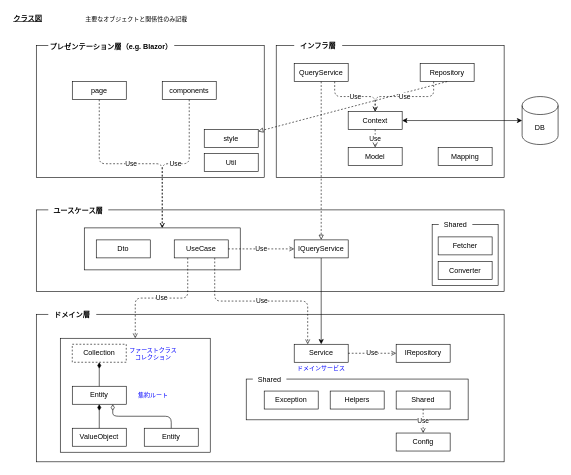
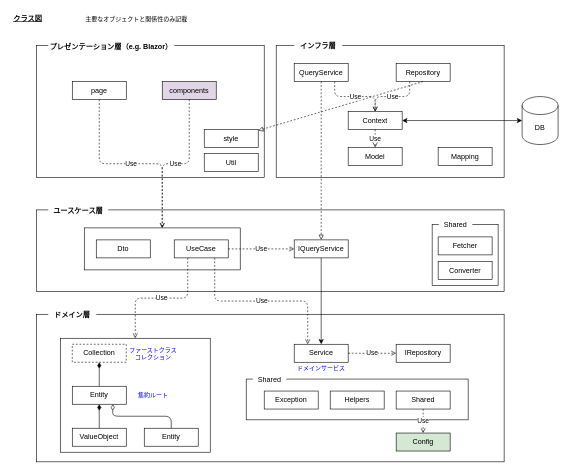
  <mxCell id="0" />
  <mxCell id="1" parent="0" />
  <mxCell id="2" value="" style="rounded=0;whiteSpace=wrap;html=1;" vertex="1" parent="1"><mxGeometry x="60" y="349" width="780" height="136" as="geometry" /></mxCell>
  <mxCell id="3" value="" style="rounded=0;whiteSpace=wrap;html=1;" vertex="1" parent="1"><mxGeometry x="720" y="373" width="110" height="102" as="geometry" /></mxCell>
  <mxCell id="4" value="" style="rounded=0;whiteSpace=wrap;html=1;" vertex="1" parent="1"><mxGeometry x="460" y="75" width="380" height="220" as="geometry" /></mxCell>
  <mxCell id="5" value="" style="rounded=0;whiteSpace=wrap;html=1;" vertex="1" parent="1"><mxGeometry x="60" y="75" width="380" height="220" as="geometry" /></mxCell>
  <mxCell id="6" value="" style="rounded=0;whiteSpace=wrap;html=1;" vertex="1" parent="1"><mxGeometry x="60" y="523" width="780" height="246" as="geometry" /></mxCell>
  <mxCell id="7" value="" style="rounded=0;whiteSpace=wrap;html=1;" vertex="1" parent="1"><mxGeometry x="410" y="631" width="370" height="68" as="geometry" /></mxCell>
  <mxCell id="8" value="" style="rounded=0;whiteSpace=wrap;html=1;" vertex="1" parent="1"><mxGeometry x="100" y="563" width="250" height="190" as="geometry" /></mxCell>
  <mxCell id="9" value="" style="rounded=0;whiteSpace=wrap;html=1;" vertex="1" parent="1"><mxGeometry x="140" y="379" width="260" height="70" as="geometry" /></mxCell>
  <mxCell id="10" value="&lt;u&gt;クラス図&lt;/u&gt;" style="text;html=1;strokeColor=none;fillColor=none;align=left;verticalAlign=middle;whiteSpace=wrap;rounded=0;fontStyle=1" vertex="1" parent="1"><mxGeometry x="20" y="20" width="190" height="20" as="geometry" /></mxCell>
  <mxCell id="11" value="page" style="rounded=0;whiteSpace=wrap;html=1;" vertex="1" parent="1"><mxGeometry x="120" y="135" width="90" height="30" as="geometry" /></mxCell>
  <mxCell id="12" value="プレゼンテーション層（e.g. Blazor）" style="text;html=1;strokeColor=none;fillColor=#FFFFFF;align=center;verticalAlign=middle;whiteSpace=wrap;rounded=0;fontStyle=1" vertex="1" parent="1"><mxGeometry x="80" y="62" width="210" height="30" as="geometry" /></mxCell>
- <mxCell id="13" value="components" style="rounded=0;whiteSpace=wrap;html=1;" vertex="1" parent="1"><mxGeometry x="270" y="135" width="90" height="30" as="geometry" /></mxCell>
+ <mxCell id="13" value="components" style="rounded=0;whiteSpace=wrap;html=1;fillColor=#e1d5e7;" vertex="1" parent="1"><mxGeometry x="270" y="135" width="90" height="30" as="geometry" /></mxCell>
  <mxCell id="14" value="ユースケース層" style="text;html=1;strokeColor=none;fillColor=#FFFFFF;align=center;verticalAlign=middle;whiteSpace=wrap;rounded=0;fontStyle=1" vertex="1" parent="1"><mxGeometry x="80" y="335" width="100" height="30" as="geometry" /></mxCell>
  <mxCell id="15" value="インフラ層" style="text;html=1;strokeColor=none;fillColor=#FFFFFF;align=center;verticalAlign=middle;whiteSpace=wrap;rounded=0;fontStyle=1" vertex="1" parent="1"><mxGeometry x="490" y="60" width="80" height="30" as="geometry" /></mxCell>
  <mxCell id="16" value="QueryService" style="rounded=0;whiteSpace=wrap;html=1;" vertex="1" parent="1"><mxGeometry x="490" y="105" width="90" height="30" as="geometry" /></mxCell>
  <mxCell id="17" value="ドメイン層" style="text;html=1;align=center;verticalAlign=middle;whiteSpace=wrap;rounded=0;fillColor=#FFFFFF;strokeColor=none;fontStyle=1" vertex="1" parent="1"><mxGeometry x="80" y="509" width="80" height="29" as="geometry" /></mxCell>
- <mxCell id="18" value="Repository" style="rounded=0;whiteSpace=wrap;html=1;" vertex="1" parent="1"><mxGeometry x="700" y="105" width="90" height="30" as="geometry" /></mxCell>
+ <mxCell id="18" value="Repository" style="rounded=0;whiteSpace=wrap;html=1;" vertex="1" parent="1"><mxGeometry x="660" y="105" width="90" height="30" as="geometry" /></mxCell>
  <mxCell id="19" value="IRepository" style="rounded=0;whiteSpace=wrap;html=1;" vertex="1" parent="1"><mxGeometry x="660" y="573" width="90" height="30" as="geometry" /></mxCell>
  <mxCell id="20" value="" style="edgeStyle=orthogonalEdgeStyle;html=1;" edge="1" parent="1" source="21" target="27"><mxGeometry relative="1" as="geometry" /></mxCell>
  <mxCell id="21" value="IQueryService" style="rounded=0;whiteSpace=wrap;html=1;" vertex="1" parent="1"><mxGeometry x="490" y="399" width="90" height="30" as="geometry" /></mxCell>
  <mxCell id="22" value="Dto" style="rounded=0;whiteSpace=wrap;html=1;" vertex="1" parent="1"><mxGeometry x="160" y="399" width="90" height="30" as="geometry" /></mxCell>
  <mxCell id="23" value="UseCase" style="rounded=0;whiteSpace=wrap;html=1;" vertex="1" parent="1"><mxGeometry x="290" y="399" width="90" height="30" as="geometry" /></mxCell>
  <mxCell id="24" value="Collection" style="rounded=0;whiteSpace=wrap;html=1;dashed=1;" vertex="1" parent="1"><mxGeometry x="120" y="573" width="90" height="30" as="geometry" /></mxCell>
  <mxCell id="25" value="Entity" style="rounded=0;whiteSpace=wrap;html=1;" vertex="1" parent="1"><mxGeometry x="120" y="643" width="90" height="30" as="geometry" /></mxCell>
  <mxCell id="26" value="ValueObject" style="rounded=0;whiteSpace=wrap;html=1;" vertex="1" parent="1"><mxGeometry x="120" y="713" width="90" height="30" as="geometry" /></mxCell>
  <mxCell id="27" value="Service" style="rounded=0;whiteSpace=wrap;html=1;" vertex="1" parent="1"><mxGeometry x="490" y="573" width="90" height="30" as="geometry" /></mxCell>
  <mxCell id="28" value="" style="endArrow=block;dashed=1;endFill=0;endSize=6;html=1;exitX=0.5;exitY=1;exitDx=0;exitDy=0;" edge="1" parent="1" source="18" target="48"><mxGeometry width="160" relative="1" as="geometry"><mxPoint x="580" y="195" as="sourcePoint" /><mxPoint x="740" y="195" as="targetPoint" /></mxGeometry></mxCell>
  <mxCell id="29" value="" style="endArrow=block;dashed=1;endFill=0;endSize=6;html=1;exitX=0.5;exitY=1;exitDx=0;exitDy=0;entryX=0.5;entryY=0;entryDx=0;entryDy=0;" edge="1" parent="1" source="16" target="21"><mxGeometry width="160" relative="1" as="geometry"><mxPoint x="715" y="145" as="sourcePoint" /><mxPoint x="715" y="405" as="targetPoint" /></mxGeometry></mxCell>
  <mxCell id="30" value="Use" style="endArrow=open;endSize=6;dashed=1;html=1;exitX=1;exitY=0.5;exitDx=0;exitDy=0;entryX=0;entryY=0.5;entryDx=0;entryDy=0;" edge="1" parent="1" source="27" target="19"><mxGeometry width="160" relative="1" as="geometry"><mxPoint x="540" y="663" as="sourcePoint" /><mxPoint x="700" y="663" as="targetPoint" /></mxGeometry></mxCell>
  <mxCell id="31" value="Context" style="rounded=0;whiteSpace=wrap;html=1;" vertex="1" parent="1"><mxGeometry x="580" y="185" width="90" height="30" as="geometry" /></mxCell>
  <mxCell id="32" value="Model" style="rounded=0;whiteSpace=wrap;html=1;" vertex="1" parent="1"><mxGeometry x="580" y="245" width="90" height="30" as="geometry" /></mxCell>
  <mxCell id="33" value="Use" style="endArrow=open;endSize=6;dashed=1;html=1;exitX=0.25;exitY=1;exitDx=0;exitDy=0;entryX=0.5;entryY=0;entryDx=0;entryDy=0;edgeStyle=orthogonalEdgeStyle;" edge="1" parent="1" source="18" target="31"><mxGeometry width="160" relative="1" as="geometry"><mxPoint x="590" y="460" as="sourcePoint" /><mxPoint x="670" y="460" as="targetPoint" /></mxGeometry></mxCell>
  <mxCell id="34" value="Use" style="endArrow=open;endSize=6;dashed=1;html=1;exitX=0.75;exitY=1;exitDx=0;exitDy=0;entryX=0.5;entryY=0;entryDx=0;entryDy=0;edgeStyle=orthogonalEdgeStyle;" edge="1" parent="1" source="16" target="31"><mxGeometry width="160" relative="1" as="geometry"><mxPoint x="692.5" y="145" as="sourcePoint" /><mxPoint x="635" y="175" as="targetPoint" /></mxGeometry></mxCell>
  <mxCell id="35" value="Use" style="endArrow=open;endSize=12;dashed=1;html=1;exitX=0.5;exitY=1;exitDx=0;exitDy=0;entryX=0.5;entryY=0;entryDx=0;entryDy=0;edgeStyle=orthogonalEdgeStyle;" edge="1" parent="1" source="31" target="32"><mxGeometry width="160" relative="1" as="geometry"><mxPoint x="692.5" y="145" as="sourcePoint" /><mxPoint x="635" y="175" as="targetPoint" /></mxGeometry></mxCell>
  <mxCell id="36" value="DB" style="shape=cylinder3;whiteSpace=wrap;html=1;boundedLbl=1;backgroundOutline=1;size=15;" vertex="1" parent="1"><mxGeometry x="870" y="160" width="60" height="80" as="geometry" /></mxCell>
  <mxCell id="37" value="" style="endArrow=classic;startArrow=classic;html=1;exitX=1;exitY=0.5;exitDx=0;exitDy=0;entryX=0;entryY=0.5;entryDx=0;entryDy=0;entryPerimeter=0;" edge="1" parent="1" source="31" target="36"><mxGeometry width="50" height="50" relative="1" as="geometry"><mxPoint x="810" y="325" as="sourcePoint" /><mxPoint x="860" y="275" as="targetPoint" /></mxGeometry></mxCell>
  <mxCell id="38" value="Use" style="endArrow=open;endSize=6;dashed=1;html=1;exitX=1;exitY=0.5;exitDx=0;exitDy=0;entryX=0;entryY=0.5;entryDx=0;entryDy=0;" edge="1" parent="1" source="23" target="21"><mxGeometry width="160" relative="1" as="geometry"><mxPoint x="590" y="554" as="sourcePoint" /><mxPoint x="670" y="554" as="targetPoint" /></mxGeometry></mxCell>
  <mxCell id="39" value="Use" style="endArrow=open;endSize=6;dashed=1;html=1;exitX=0.75;exitY=1;exitDx=0;exitDy=0;entryX=0.25;entryY=0;entryDx=0;entryDy=0;edgeStyle=orthogonalEdgeStyle;" edge="1" parent="1" source="23" target="27"><mxGeometry width="160" relative="1" as="geometry"><mxPoint x="390" y="424" as="sourcePoint" /><mxPoint x="500" y="424" as="targetPoint" /></mxGeometry></mxCell>
  <mxCell id="40" value="Use" style="endArrow=open;endSize=6;dashed=1;html=1;entryX=0.5;entryY=0;entryDx=0;entryDy=0;edgeStyle=orthogonalEdgeStyle;exitX=0.25;exitY=1;exitDx=0;exitDy=0;" edge="1" parent="1" source="23" target="8"><mxGeometry width="160" relative="1" as="geometry"><mxPoint x="340" y="489" as="sourcePoint" /><mxPoint x="522.5" y="539" as="targetPoint" /></mxGeometry></mxCell>
  <mxCell id="41" value="Use" style="endArrow=open;endSize=6;dashed=1;html=1;exitX=0.5;exitY=1;exitDx=0;exitDy=0;entryX=0.5;entryY=0;entryDx=0;entryDy=0;edgeStyle=orthogonalEdgeStyle;" edge="1" parent="1" source="13" target="9"><mxGeometry width="160" relative="1" as="geometry"><mxPoint x="367.5" y="395" as="sourcePoint" /><mxPoint x="522.5" y="495" as="targetPoint" /></mxGeometry></mxCell>
  <mxCell id="42" value="Use" style="endArrow=open;endSize=6;dashed=1;html=1;exitX=0.5;exitY=1;exitDx=0;exitDy=0;edgeStyle=orthogonalEdgeStyle;entryX=0.5;entryY=0;entryDx=0;entryDy=0;" edge="1" parent="1" source="11" target="9"><mxGeometry width="160" relative="1" as="geometry"><mxPoint x="345" y="145" as="sourcePoint" /><mxPoint x="350" y="305" as="targetPoint" /></mxGeometry></mxCell>
  <mxCell id="43" value="Exception" style="rounded=0;whiteSpace=wrap;html=1;" vertex="1" parent="1"><mxGeometry x="440" y="651" width="90" height="30" as="geometry" /></mxCell>
  <mxCell id="44" value="Helpers" style="rounded=0;whiteSpace=wrap;html=1;" vertex="1" parent="1"><mxGeometry x="550" y="651" width="90" height="30" as="geometry" /></mxCell>
  <mxCell id="45" value="Shared" style="rounded=0;whiteSpace=wrap;html=1;" vertex="1" parent="1"><mxGeometry x="660" y="651" width="90" height="30" as="geometry" /></mxCell>
- <mxCell id="46" value="Config" style="rounded=0;whiteSpace=wrap;html=1;" vertex="1" parent="1"><mxGeometry x="660" y="721" width="90" height="30" as="geometry" /></mxCell>
+ <mxCell id="46" value="Config" style="rounded=0;whiteSpace=wrap;html=1;fillColor=#d5e8d4;" vertex="1" parent="1"><mxGeometry x="660" y="721" width="90" height="30" as="geometry" /></mxCell>
  <mxCell id="47" value="Use" style="endArrow=open;endSize=6;dashed=1;html=1;exitX=0.5;exitY=1;exitDx=0;exitDy=0;entryX=0.5;entryY=0;entryDx=0;entryDy=0;" edge="1" parent="1" source="45" target="46"><mxGeometry width="160" relative="1" as="geometry"><mxPoint x="620" y="576" as="sourcePoint" /><mxPoint x="700" y="576" as="targetPoint" /></mxGeometry></mxCell>
  <mxCell id="48" value="style" style="rounded=0;whiteSpace=wrap;html=1;" vertex="1" parent="1"><mxGeometry x="340" y="215" width="90" height="30" as="geometry" /></mxCell>
  <mxCell id="49" value="Util" style="rounded=0;whiteSpace=wrap;html=1;" vertex="1" parent="1"><mxGeometry x="340" y="255" width="90" height="30" as="geometry" /></mxCell>
  <mxCell id="50" value="Mapping" style="rounded=0;whiteSpace=wrap;html=1;" vertex="1" parent="1"><mxGeometry x="730" y="245" width="90" height="30" as="geometry" /></mxCell>
  <mxCell id="51" value="Shared" style="text;html=1;align=center;verticalAlign=middle;whiteSpace=wrap;rounded=0;fillColor=#FFFFFF;strokeColor=none;" vertex="1" parent="1"><mxGeometry x="421" y="623" width="56" height="17" as="geometry" /></mxCell>
  <mxCell id="52" value="ドメインサービス" style="text;html=1;strokeColor=none;fillColor=none;align=center;verticalAlign=middle;whiteSpace=wrap;rounded=0;fontColor=#0000FF;fontSize=10;" vertex="1" parent="1"><mxGeometry x="490" y="600" width="90" height="23" as="geometry" /></mxCell>
  <mxCell id="53" value="ファーストクラス&lt;br&gt;コレクション" style="text;html=1;strokeColor=none;fillColor=none;align=center;verticalAlign=middle;whiteSpace=wrap;rounded=0;fontColor=#0000FF;fontSize=10;" vertex="1" parent="1"><mxGeometry x="210" y="576.5" width="90" height="23" as="geometry" /></mxCell>
  <mxCell id="54" value="Entity" style="rounded=0;whiteSpace=wrap;html=1;" vertex="1" parent="1"><mxGeometry x="240" y="713" width="90" height="30" as="geometry" /></mxCell>
  <mxCell id="55" value="" style="endArrow=none;startArrow=diamondThin;endFill=0;startFill=0;html=1;verticalAlign=bottom;labelBackgroundColor=none;strokeWidth=1;startSize=8;endSize=8;fontSize=10;fontColor=#000000;exitX=0.75;exitY=1;exitDx=0;exitDy=0;entryX=0.5;entryY=0;entryDx=0;entryDy=0;edgeStyle=orthogonalEdgeStyle;" edge="1" parent="1" source="25" target="54"><mxGeometry width="160" relative="1" as="geometry"><mxPoint x="120" y="805" as="sourcePoint" /><mxPoint x="280" y="805" as="targetPoint" /></mxGeometry></mxCell>
  <mxCell id="56" value="" style="endArrow=none;startArrow=diamondThin;endFill=0;startFill=1;html=1;verticalAlign=bottom;labelBackgroundColor=none;strokeWidth=1;startSize=8;endSize=8;fontSize=10;fontColor=#000000;exitX=0.5;exitY=1;exitDx=0;exitDy=0;entryX=0.5;entryY=0;entryDx=0;entryDy=0;" edge="1" parent="1" source="24" target="25"><mxGeometry width="160" relative="1" as="geometry"><mxPoint x="190" y="625" as="sourcePoint" /><mxPoint x="350" y="625" as="targetPoint" /></mxGeometry></mxCell>
  <mxCell id="57" value="" style="endArrow=none;startArrow=diamondThin;endFill=0;startFill=1;html=1;verticalAlign=bottom;labelBackgroundColor=none;strokeWidth=1;startSize=8;endSize=8;fontSize=10;fontColor=#000000;exitX=0.5;exitY=1;exitDx=0;exitDy=0;entryX=0.5;entryY=0;entryDx=0;entryDy=0;" edge="1" parent="1" source="25" target="26"><mxGeometry width="160" relative="1" as="geometry"><mxPoint x="240" y="785" as="sourcePoint" /><mxPoint x="400" y="785" as="targetPoint" /></mxGeometry></mxCell>
  <mxCell id="58" value="集約ルート" style="text;html=1;strokeColor=none;fillColor=none;align=center;verticalAlign=middle;whiteSpace=wrap;rounded=0;fontColor=#0000FF;fontSize=10;" vertex="1" parent="1"><mxGeometry x="210" y="645" width="90" height="23" as="geometry" /></mxCell>
  <mxCell id="59" value="Shared" style="text;html=1;align=center;verticalAlign=middle;whiteSpace=wrap;rounded=0;fillColor=#FFFFFF;strokeColor=none;" vertex="1" parent="1"><mxGeometry x="731" y="365" width="56" height="17" as="geometry" /></mxCell>
  <mxCell id="60" value="Fetcher" style="rounded=0;whiteSpace=wrap;html=1;" vertex="1" parent="1"><mxGeometry x="730" y="394" width="90" height="30" as="geometry" /></mxCell>
  <mxCell id="61" value="Converter" style="rounded=0;whiteSpace=wrap;html=1;" vertex="1" parent="1"><mxGeometry x="730" y="435" width="90" height="30" as="geometry" /></mxCell>
  <mxCell id="62" value="主要なオブジェクトと関係性のみ記載" style="text;html=1;strokeColor=none;fillColor=none;align=left;verticalAlign=middle;whiteSpace=wrap;rounded=0;fontSize=10;fontColor=#000000;" vertex="1" parent="1"><mxGeometry x="140" y="20" width="195" height="20" as="geometry" /></mxCell>
